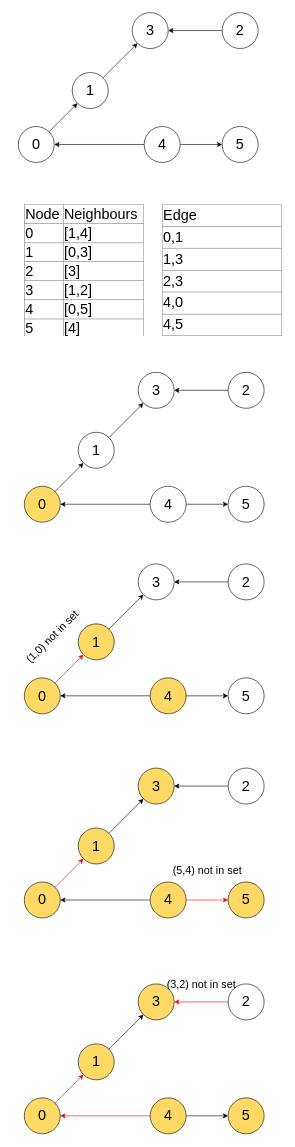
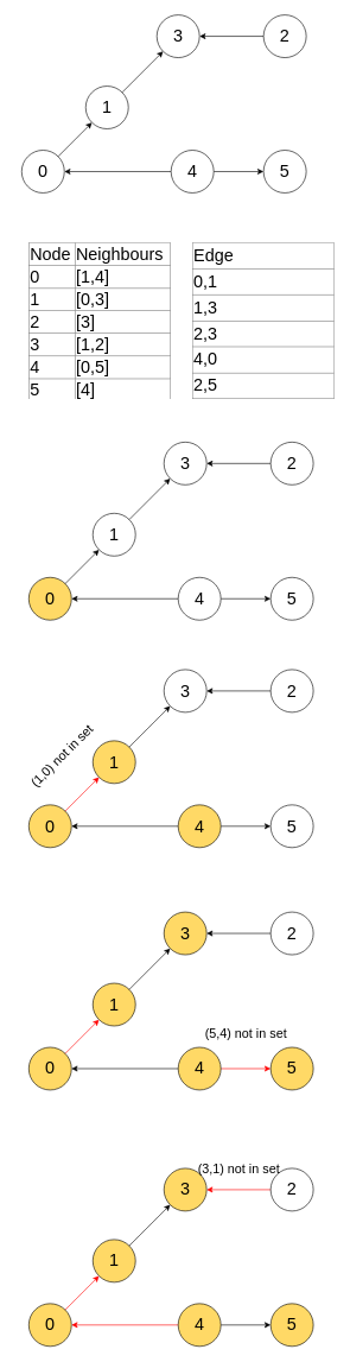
  <mxCell id="0" />
  <mxCell id="1" parent="0" />
  <mxCell id="2" value="&lt;font style=&quot;font-size: 24px&quot;&gt;0&lt;/font&gt;" style="ellipse;whiteSpace=wrap;html=1;aspect=fixed;" vertex="1" parent="1"><mxGeometry x="30" y="210" width="60" height="60" as="geometry" /></mxCell>
  <mxCell id="3" value="&lt;font style=&quot;font-size: 24px&quot;&gt;1&lt;/font&gt;" style="ellipse;whiteSpace=wrap;html=1;aspect=fixed;" vertex="1" parent="1"><mxGeometry x="120" y="120" width="60" height="60" as="geometry" /></mxCell>
  <mxCell id="4" value="&lt;font style=&quot;font-size: 24px&quot;&gt;3&lt;/font&gt;" style="ellipse;whiteSpace=wrap;html=1;aspect=fixed;" vertex="1" parent="1"><mxGeometry x="220" y="20" width="60" height="60" as="geometry" /></mxCell>
  <mxCell id="5" style="edgeStyle=orthogonalEdgeStyle;rounded=0;orthogonalLoop=1;jettySize=auto;html=1;entryX=1;entryY=0.5;entryDx=0;entryDy=0;" edge="1" parent="1" source="6" target="4"><mxGeometry relative="1" as="geometry" /></mxCell>
  <mxCell id="6" value="&lt;font style=&quot;font-size: 24px&quot;&gt;2&lt;/font&gt;" style="ellipse;whiteSpace=wrap;html=1;aspect=fixed;" vertex="1" parent="1"><mxGeometry x="370" y="20" width="60" height="60" as="geometry" /></mxCell>
  <mxCell id="7" style="edgeStyle=orthogonalEdgeStyle;rounded=0;orthogonalLoop=1;jettySize=auto;html=1;exitX=0;exitY=0.5;exitDx=0;exitDy=0;" edge="1" parent="1" source="9" target="2"><mxGeometry relative="1" as="geometry" /></mxCell>
  <mxCell id="8" style="edgeStyle=orthogonalEdgeStyle;rounded=0;orthogonalLoop=1;jettySize=auto;html=1;exitX=1;exitY=0.5;exitDx=0;exitDy=0;" edge="1" parent="1" source="9" target="10"><mxGeometry relative="1" as="geometry" /></mxCell>
  <mxCell id="9" value="&lt;font style=&quot;font-size: 24px&quot;&gt;4&lt;/font&gt;" style="ellipse;whiteSpace=wrap;html=1;aspect=fixed;" vertex="1" parent="1"><mxGeometry x="240" y="210" width="60" height="60" as="geometry" /></mxCell>
  <mxCell id="10" value="&lt;font style=&quot;font-size: 24px&quot;&gt;5&lt;/font&gt;" style="ellipse;whiteSpace=wrap;html=1;aspect=fixed;" vertex="1" parent="1"><mxGeometry x="370" y="210" width="60" height="60" as="geometry" /></mxCell>
  <mxCell id="11" value="" style="endArrow=classic;html=1;entryX=0;entryY=1;entryDx=0;entryDy=0;exitX=1;exitY=0;exitDx=0;exitDy=0;" edge="1" parent="1" source="2" target="3"><mxGeometry width="50" height="50" relative="1" as="geometry"><mxPoint x="30" y="340" as="sourcePoint" /><mxPoint x="80" y="290" as="targetPoint" /></mxGeometry></mxCell>
  <mxCell id="12" value="" style="endArrow=classic;html=1;entryX=0;entryY=1;entryDx=0;entryDy=0;exitX=1;exitY=0;exitDx=0;exitDy=0;" edge="1" parent="1" source="3" target="4"><mxGeometry width="50" height="50" relative="1" as="geometry"><mxPoint x="30" y="340" as="sourcePoint" /><mxPoint x="80" y="290" as="targetPoint" /></mxGeometry></mxCell>
  <mxCell id="13" value="&lt;table border=&quot;1&quot; width=&quot;100%&quot; style=&quot;width: 100% ; height: 100% ; border-collapse: collapse ; font-size: 24px&quot;&gt;&lt;tbody style=&quot;font-size: 24px&quot;&gt;&lt;tr style=&quot;font-size: 24px&quot;&gt;&lt;td style=&quot;font-size: 24px&quot;&gt;Node&lt;/td&gt;&lt;td style=&quot;font-size: 24px&quot;&gt;Neighbours&lt;/td&gt;&lt;/tr&gt;&lt;tr style=&quot;font-size: 24px&quot;&gt;&lt;td style=&quot;font-size: 24px&quot;&gt;0&lt;/td&gt;&lt;td style=&quot;font-size: 24px&quot;&gt;[1,4]&lt;/td&gt;&lt;/tr&gt;&lt;tr style=&quot;font-size: 24px&quot;&gt;&lt;td style=&quot;font-size: 24px&quot;&gt;1&lt;/td&gt;&lt;td style=&quot;font-size: 24px&quot;&gt;[0,3]&lt;/td&gt;&lt;/tr&gt;&lt;tr style=&quot;font-size: 24px&quot;&gt;&lt;td style=&quot;font-size: 24px&quot;&gt;2&lt;/td&gt;&lt;td style=&quot;font-size: 24px&quot;&gt;[3]&lt;/td&gt;&lt;/tr&gt;&lt;tr&gt;&lt;td&gt;3&lt;/td&gt;&lt;td&gt;[1,2]&lt;/td&gt;&lt;/tr&gt;&lt;tr&gt;&lt;td&gt;4&lt;/td&gt;&lt;td&gt;[0,5]&lt;/td&gt;&lt;/tr&gt;&lt;tr&gt;&lt;td&gt;5&lt;/td&gt;&lt;td&gt;[4]&lt;/td&gt;&lt;/tr&gt;&lt;/tbody&gt;&lt;/table&gt;" style="text;html=1;strokeColor=none;fillColor=none;overflow=fill;fontSize=24;align=left;" vertex="1" parent="1"><mxGeometry x="40" y="340" width="200" height="220" as="geometry" /></mxCell>
- <mxCell id="14" value="&lt;table border=&quot;1&quot; width=&quot;100%&quot; style=&quot;width: 100% ; height: 100% ; border-collapse: collapse ; font-size: 24px&quot;&gt;&lt;tbody style=&quot;font-size: 24px&quot;&gt;&lt;tr style=&quot;font-size: 24px&quot;&gt;&lt;td style=&quot;font-size: 24px&quot;&gt;Edge&lt;/td&gt;&lt;/tr&gt;&lt;tr style=&quot;font-size: 24px&quot;&gt;&lt;td style=&quot;font-size: 24px&quot;&gt;0,1&lt;/td&gt;&lt;/tr&gt;&lt;tr style=&quot;font-size: 24px&quot;&gt;&lt;td style=&quot;font-size: 24px&quot;&gt;1,3&lt;/td&gt;&lt;/tr&gt;&lt;tr style=&quot;font-size: 24px&quot;&gt;&lt;td style=&quot;font-size: 24px&quot;&gt;2,3&lt;/td&gt;&lt;/tr&gt;&lt;tr&gt;&lt;td&gt;4,0&lt;/td&gt;&lt;/tr&gt;&lt;tr&gt;&lt;td&gt;4,5&lt;/td&gt;&lt;/tr&gt;&lt;/tbody&gt;&lt;/table&gt;" style="text;html=1;strokeColor=none;fillColor=none;overflow=fill;fontSize=24;align=left;" vertex="1" parent="1"><mxGeometry x="270" y="340" width="200" height="220" as="geometry" /></mxCell>
+ <mxCell id="14" value="&lt;table border=&quot;1&quot; width=&quot;100%&quot; style=&quot;width: 100% ; height: 100% ; border-collapse: collapse ; font-size: 24px&quot;&gt;&lt;tbody style=&quot;font-size: 24px&quot;&gt;&lt;tr style=&quot;font-size: 24px&quot;&gt;&lt;td style=&quot;font-size: 24px&quot;&gt;Edge&lt;/td&gt;&lt;/tr&gt;&lt;tr style=&quot;font-size: 24px&quot;&gt;&lt;td style=&quot;font-size: 24px&quot;&gt;0,1&lt;/td&gt;&lt;/tr&gt;&lt;tr style=&quot;font-size: 24px&quot;&gt;&lt;td style=&quot;font-size: 24px&quot;&gt;1,3&lt;/td&gt;&lt;/tr&gt;&lt;tr style=&quot;font-size: 24px&quot;&gt;&lt;td style=&quot;font-size: 24px&quot;&gt;2,3&lt;/td&gt;&lt;/tr&gt;&lt;tr&gt;&lt;td&gt;4,0&lt;/td&gt;&lt;/tr&gt;&lt;tr&gt;&lt;td&gt;2,5&lt;/td&gt;&lt;/tr&gt;&lt;/tbody&gt;&lt;/table&gt;" style="text;html=1;strokeColor=none;fillColor=none;overflow=fill;fontSize=24;align=left;" vertex="1" parent="1"><mxGeometry x="270" y="340" width="200" height="220" as="geometry" /></mxCell>
  <mxCell id="15" value="&lt;font style=&quot;font-size: 24px&quot;&gt;0&lt;/font&gt;" style="ellipse;whiteSpace=wrap;html=1;aspect=fixed;fillColor=#FFD966;" vertex="1" parent="1"><mxGeometry x="40" y="810" width="60" height="60" as="geometry" /></mxCell>
  <mxCell id="16" value="&lt;font style=&quot;font-size: 24px&quot;&gt;1&lt;/font&gt;" style="ellipse;whiteSpace=wrap;html=1;aspect=fixed;" vertex="1" parent="1"><mxGeometry x="130" y="720" width="60" height="60" as="geometry" /></mxCell>
  <mxCell id="17" value="&lt;font style=&quot;font-size: 24px&quot;&gt;3&lt;/font&gt;" style="ellipse;whiteSpace=wrap;html=1;aspect=fixed;" vertex="1" parent="1"><mxGeometry x="230" y="620" width="60" height="60" as="geometry" /></mxCell>
  <mxCell id="18" style="edgeStyle=orthogonalEdgeStyle;rounded=0;orthogonalLoop=1;jettySize=auto;html=1;entryX=1;entryY=0.5;entryDx=0;entryDy=0;" edge="1" parent="1" source="19" target="17"><mxGeometry relative="1" as="geometry" /></mxCell>
  <mxCell id="19" value="&lt;font style=&quot;font-size: 24px&quot;&gt;2&lt;/font&gt;" style="ellipse;whiteSpace=wrap;html=1;aspect=fixed;" vertex="1" parent="1"><mxGeometry x="380" y="620" width="60" height="60" as="geometry" /></mxCell>
  <mxCell id="20" style="edgeStyle=orthogonalEdgeStyle;rounded=0;orthogonalLoop=1;jettySize=auto;html=1;exitX=0;exitY=0.5;exitDx=0;exitDy=0;" edge="1" parent="1" source="22" target="15"><mxGeometry relative="1" as="geometry" /></mxCell>
  <mxCell id="21" style="edgeStyle=orthogonalEdgeStyle;rounded=0;orthogonalLoop=1;jettySize=auto;html=1;exitX=1;exitY=0.5;exitDx=0;exitDy=0;" edge="1" parent="1" source="22" target="23"><mxGeometry relative="1" as="geometry" /></mxCell>
  <mxCell id="22" value="&lt;font style=&quot;font-size: 24px&quot;&gt;4&lt;/font&gt;" style="ellipse;whiteSpace=wrap;html=1;aspect=fixed;" vertex="1" parent="1"><mxGeometry x="250" y="810" width="60" height="60" as="geometry" /></mxCell>
  <mxCell id="23" value="&lt;font style=&quot;font-size: 24px&quot;&gt;5&lt;/font&gt;" style="ellipse;whiteSpace=wrap;html=1;aspect=fixed;" vertex="1" parent="1"><mxGeometry x="380" y="810" width="60" height="60" as="geometry" /></mxCell>
  <mxCell id="24" value="" style="endArrow=classic;html=1;entryX=0;entryY=1;entryDx=0;entryDy=0;exitX=1;exitY=0;exitDx=0;exitDy=0;" edge="1" parent="1" source="15" target="16"><mxGeometry width="50" height="50" relative="1" as="geometry"><mxPoint x="40" y="940" as="sourcePoint" /><mxPoint x="90" y="890" as="targetPoint" /></mxGeometry></mxCell>
  <mxCell id="25" value="" style="endArrow=classic;html=1;entryX=0;entryY=1;entryDx=0;entryDy=0;exitX=1;exitY=0;exitDx=0;exitDy=0;" edge="1" parent="1" source="16" target="17"><mxGeometry width="50" height="50" relative="1" as="geometry"><mxPoint x="40" y="940" as="sourcePoint" /><mxPoint x="90" y="890" as="targetPoint" /></mxGeometry></mxCell>
  <mxCell id="26" value="&lt;font style=&quot;font-size: 24px&quot;&gt;0&lt;/font&gt;" style="ellipse;whiteSpace=wrap;html=1;aspect=fixed;fillColor=#FFD966;" vertex="1" parent="1"><mxGeometry x="40" y="1129.5" width="60" height="60" as="geometry" /></mxCell>
  <mxCell id="27" value="&lt;font style=&quot;font-size: 24px&quot;&gt;1&lt;/font&gt;" style="ellipse;whiteSpace=wrap;html=1;aspect=fixed;fillColor=#FFD966;" vertex="1" parent="1"><mxGeometry x="130" y="1039.5" width="60" height="60" as="geometry" /></mxCell>
  <mxCell id="28" value="&lt;font style=&quot;font-size: 24px&quot;&gt;3&lt;/font&gt;" style="ellipse;whiteSpace=wrap;html=1;aspect=fixed;" vertex="1" parent="1"><mxGeometry x="230" y="939.5" width="60" height="60" as="geometry" /></mxCell>
  <mxCell id="29" style="edgeStyle=orthogonalEdgeStyle;rounded=0;orthogonalLoop=1;jettySize=auto;html=1;entryX=1;entryY=0.5;entryDx=0;entryDy=0;" edge="1" parent="1" source="30" target="28"><mxGeometry relative="1" as="geometry" /></mxCell>
  <mxCell id="30" value="&lt;font style=&quot;font-size: 24px&quot;&gt;2&lt;/font&gt;" style="ellipse;whiteSpace=wrap;html=1;aspect=fixed;" vertex="1" parent="1"><mxGeometry x="380" y="939.5" width="60" height="60" as="geometry" /></mxCell>
  <mxCell id="31" style="edgeStyle=orthogonalEdgeStyle;rounded=0;orthogonalLoop=1;jettySize=auto;html=1;exitX=0;exitY=0.5;exitDx=0;exitDy=0;strokeColor=#000000;" edge="1" parent="1" source="33" target="26"><mxGeometry relative="1" as="geometry" /></mxCell>
  <mxCell id="32" style="edgeStyle=orthogonalEdgeStyle;rounded=0;orthogonalLoop=1;jettySize=auto;html=1;exitX=1;exitY=0.5;exitDx=0;exitDy=0;" edge="1" parent="1" source="33" target="34"><mxGeometry relative="1" as="geometry" /></mxCell>
  <mxCell id="33" value="&lt;font style=&quot;font-size: 24px&quot;&gt;4&lt;/font&gt;" style="ellipse;whiteSpace=wrap;html=1;aspect=fixed;fillColor=#FFD966;" vertex="1" parent="1"><mxGeometry x="250" y="1129.5" width="60" height="60" as="geometry" /></mxCell>
  <mxCell id="34" value="&lt;font style=&quot;font-size: 24px&quot;&gt;5&lt;/font&gt;" style="ellipse;whiteSpace=wrap;html=1;aspect=fixed;" vertex="1" parent="1"><mxGeometry x="380" y="1129.5" width="60" height="60" as="geometry" /></mxCell>
  <mxCell id="35" value="" style="endArrow=classic;html=1;entryX=0;entryY=1;entryDx=0;entryDy=0;exitX=1;exitY=0;exitDx=0;exitDy=0;strokeColor=#FF0000;" edge="1" parent="1" source="26" target="27"><mxGeometry width="50" height="50" relative="1" as="geometry"><mxPoint x="40" y="1259.5" as="sourcePoint" /><mxPoint x="90" y="1209.5" as="targetPoint" /></mxGeometry></mxCell>
  <mxCell id="36" value="" style="endArrow=classic;html=1;entryX=0;entryY=1;entryDx=0;entryDy=0;exitX=1;exitY=0;exitDx=0;exitDy=0;" edge="1" parent="1" source="27" target="28"><mxGeometry width="50" height="50" relative="1" as="geometry"><mxPoint x="40" y="1259.5" as="sourcePoint" /><mxPoint x="90" y="1209.5" as="targetPoint" /></mxGeometry></mxCell>
  <mxCell id="37" value="&lt;font style=&quot;font-size: 18px&quot;&gt;(1,0) not in set&lt;/font&gt;" style="text;html=1;align=center;verticalAlign=middle;resizable=0;points=[];autosize=1;fontSize=24;rotation=-45;" vertex="1" parent="1"><mxGeometry x="20" y="1039.5" width="130" height="40" as="geometry" /></mxCell>
  <mxCell id="38" value="&lt;font style=&quot;font-size: 24px&quot;&gt;0&lt;/font&gt;" style="ellipse;whiteSpace=wrap;html=1;aspect=fixed;fillColor=#FFD966;" vertex="1" parent="1"><mxGeometry x="40" y="1470" width="60" height="60" as="geometry" /></mxCell>
  <mxCell id="39" value="&lt;font style=&quot;font-size: 24px&quot;&gt;1&lt;/font&gt;" style="ellipse;whiteSpace=wrap;html=1;aspect=fixed;fillColor=#FFD966;" vertex="1" parent="1"><mxGeometry x="130" y="1380" width="60" height="60" as="geometry" /></mxCell>
  <mxCell id="40" value="&lt;font style=&quot;font-size: 24px&quot;&gt;3&lt;/font&gt;" style="ellipse;whiteSpace=wrap;html=1;aspect=fixed;fillColor=#FFD966;" vertex="1" parent="1"><mxGeometry x="230" y="1280" width="60" height="60" as="geometry" /></mxCell>
  <mxCell id="41" style="edgeStyle=orthogonalEdgeStyle;rounded=0;orthogonalLoop=1;jettySize=auto;html=1;entryX=1;entryY=0.5;entryDx=0;entryDy=0;" edge="1" parent="1" source="42" target="40"><mxGeometry relative="1" as="geometry" /></mxCell>
  <mxCell id="42" value="&lt;font style=&quot;font-size: 24px&quot;&gt;2&lt;/font&gt;" style="ellipse;whiteSpace=wrap;html=1;aspect=fixed;" vertex="1" parent="1"><mxGeometry x="380" y="1280" width="60" height="60" as="geometry" /></mxCell>
  <mxCell id="43" style="edgeStyle=orthogonalEdgeStyle;rounded=0;orthogonalLoop=1;jettySize=auto;html=1;exitX=0;exitY=0.5;exitDx=0;exitDy=0;strokeColor=#000000;" edge="1" parent="1" source="45" target="38"><mxGeometry relative="1" as="geometry" /></mxCell>
  <mxCell id="44" style="edgeStyle=orthogonalEdgeStyle;rounded=0;orthogonalLoop=1;jettySize=auto;html=1;exitX=1;exitY=0.5;exitDx=0;exitDy=0;strokeColor=#FF0000;" edge="1" parent="1" source="45" target="46"><mxGeometry relative="1" as="geometry" /></mxCell>
  <mxCell id="45" value="&lt;font style=&quot;font-size: 24px&quot;&gt;4&lt;/font&gt;" style="ellipse;whiteSpace=wrap;html=1;aspect=fixed;fillColor=#FFD966;" vertex="1" parent="1"><mxGeometry x="250" y="1470" width="60" height="60" as="geometry" /></mxCell>
  <mxCell id="46" value="&lt;font style=&quot;font-size: 24px&quot;&gt;5&lt;/font&gt;" style="ellipse;whiteSpace=wrap;html=1;aspect=fixed;fillColor=#FFD966;" vertex="1" parent="1"><mxGeometry x="380" y="1470" width="60" height="60" as="geometry" /></mxCell>
  <mxCell id="47" value="" style="endArrow=classic;html=1;entryX=0;entryY=1;entryDx=0;entryDy=0;exitX=1;exitY=0;exitDx=0;exitDy=0;strokeColor=#FF0000;" edge="1" parent="1" source="38" target="39"><mxGeometry width="50" height="50" relative="1" as="geometry"><mxPoint x="40" y="1600" as="sourcePoint" /><mxPoint x="90" y="1550" as="targetPoint" /></mxGeometry></mxCell>
  <mxCell id="48" value="" style="endArrow=classic;html=1;entryX=0;entryY=1;entryDx=0;entryDy=0;exitX=1;exitY=0;exitDx=0;exitDy=0;" edge="1" parent="1" source="39" target="40"><mxGeometry width="50" height="50" relative="1" as="geometry"><mxPoint x="40" y="1600" as="sourcePoint" /><mxPoint x="90" y="1550" as="targetPoint" /></mxGeometry></mxCell>
  <mxCell id="49" value="&lt;font style=&quot;font-size: 24px&quot;&gt;0&lt;/font&gt;" style="ellipse;whiteSpace=wrap;html=1;aspect=fixed;fillColor=#FFD966;" vertex="1" parent="1"><mxGeometry x="40" y="1830" width="60" height="60" as="geometry" /></mxCell>
  <mxCell id="50" value="&lt;font style=&quot;font-size: 24px&quot;&gt;1&lt;/font&gt;" style="ellipse;whiteSpace=wrap;html=1;aspect=fixed;fillColor=#FFD966;" vertex="1" parent="1"><mxGeometry x="130" y="1740" width="60" height="60" as="geometry" /></mxCell>
  <mxCell id="51" value="&lt;font style=&quot;font-size: 24px&quot;&gt;3&lt;/font&gt;" style="ellipse;whiteSpace=wrap;html=1;aspect=fixed;fillColor=#FFD966;" vertex="1" parent="1"><mxGeometry x="230" y="1640" width="60" height="60" as="geometry" /></mxCell>
  <mxCell id="52" style="edgeStyle=orthogonalEdgeStyle;rounded=0;orthogonalLoop=1;jettySize=auto;html=1;entryX=1;entryY=0.5;entryDx=0;entryDy=0;strokeColor=#FF0000;" edge="1" parent="1" source="53" target="51"><mxGeometry relative="1" as="geometry" /></mxCell>
  <mxCell id="53" value="&lt;font style=&quot;font-size: 24px&quot;&gt;2&lt;/font&gt;" style="ellipse;whiteSpace=wrap;html=1;aspect=fixed;" vertex="1" parent="1"><mxGeometry x="380" y="1640" width="60" height="60" as="geometry" /></mxCell>
  <mxCell id="54" style="edgeStyle=orthogonalEdgeStyle;rounded=0;orthogonalLoop=1;jettySize=auto;html=1;exitX=0;exitY=0.5;exitDx=0;exitDy=0;strokeColor=#FF0000;" edge="1" parent="1" source="56" target="49"><mxGeometry relative="1" as="geometry" /></mxCell>
  <mxCell id="55" style="edgeStyle=orthogonalEdgeStyle;rounded=0;orthogonalLoop=1;jettySize=auto;html=1;exitX=1;exitY=0.5;exitDx=0;exitDy=0;" edge="1" parent="1" source="56" target="57"><mxGeometry relative="1" as="geometry" /></mxCell>
  <mxCell id="56" value="&lt;font style=&quot;font-size: 24px&quot;&gt;4&lt;/font&gt;" style="ellipse;whiteSpace=wrap;html=1;aspect=fixed;fillColor=#FFD966;" vertex="1" parent="1"><mxGeometry x="250" y="1830" width="60" height="60" as="geometry" /></mxCell>
  <mxCell id="57" value="&lt;font style=&quot;font-size: 24px&quot;&gt;5&lt;/font&gt;" style="ellipse;whiteSpace=wrap;html=1;aspect=fixed;fillColor=#FFD966;" vertex="1" parent="1"><mxGeometry x="380" y="1830" width="60" height="60" as="geometry" /></mxCell>
  <mxCell id="58" value="" style="endArrow=classic;html=1;entryX=0;entryY=1;entryDx=0;entryDy=0;exitX=1;exitY=0;exitDx=0;exitDy=0;strokeColor=#FF0000;" edge="1" parent="1" source="49" target="50"><mxGeometry width="50" height="50" relative="1" as="geometry"><mxPoint x="40" y="1960" as="sourcePoint" /><mxPoint x="90" y="1910" as="targetPoint" /></mxGeometry></mxCell>
  <mxCell id="59" value="" style="endArrow=classic;html=1;entryX=0;entryY=1;entryDx=0;entryDy=0;exitX=1;exitY=0;exitDx=0;exitDy=0;" edge="1" parent="1" source="50" target="51"><mxGeometry width="50" height="50" relative="1" as="geometry"><mxPoint x="40" y="1960" as="sourcePoint" /><mxPoint x="90" y="1910" as="targetPoint" /></mxGeometry></mxCell>
- <mxCell id="60" value="&lt;font style=&quot;font-size: 18px&quot;&gt;(3,2) not in set&lt;/font&gt;" style="text;html=1;align=center;verticalAlign=middle;resizable=0;points=[];autosize=1;fontSize=24;" vertex="1" parent="1"><mxGeometry x="270" y="1620" width="130" height="40" as="geometry" /></mxCell>
+ <mxCell id="60" value="&lt;font style=&quot;font-size: 18px&quot;&gt;(3,1) not in set&lt;/font&gt;" style="text;html=1;align=center;verticalAlign=middle;resizable=0;points=[];autosize=1;fontSize=24;" vertex="1" parent="1"><mxGeometry x="270" y="1620" width="130" height="40" as="geometry" /></mxCell>
  <mxCell id="61" value="&lt;font style=&quot;font-size: 18px&quot;&gt;(5,4) not in set&lt;/font&gt;" style="text;html=1;align=center;verticalAlign=middle;resizable=0;points=[];autosize=1;fontSize=24;rotation=0;" vertex="1" parent="1"><mxGeometry x="280" y="1430" width="130" height="40" as="geometry" /></mxCell>
